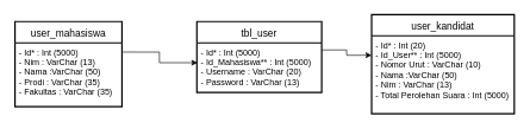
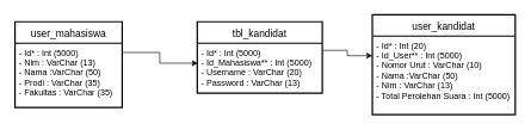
  <mxCell id="0" />
  <mxCell id="1" parent="0" />
  <mxCell id="2" value="user_kandidat" style="swimlane;childLayout=stackLayout;horizontal=1;startSize=30;horizontalStack=0;rounded=1;fontSize=14;fontStyle=0;strokeWidth=2;resizeParent=0;resizeLast=1;shadow=0;dashed=0;align=center;arcSize=0;" vertex="1" parent="1"><mxGeometry x="520" y="20" width="200" height="140" as="geometry" /></mxCell>
  <mxCell id="3" value="- Id* : Int (20)&#10;- Id_User** : Int (5000)&#10;- Nomor Urut : VarChar (10)&#10;- Nama :VarChar (50)&#10;- Nim : VarChar (13)&#10;- Total Perolehan Suara : Int (5000)&#10;" style="align=left;strokeColor=none;fillColor=none;spacingLeft=4;fontSize=12;verticalAlign=top;resizable=0;rotatable=0;part=1;" vertex="1" parent="2"><mxGeometry y="30" width="200" height="110" as="geometry" /></mxCell>
  <mxCell id="4" style="edgeStyle=orthogonalEdgeStyle;rounded=0;orthogonalLoop=1;jettySize=auto;html=1;entryX=0.005;entryY=0.4;entryDx=0;entryDy=0;entryPerimeter=0;exitX=1.007;exitY=0.144;exitDx=0;exitDy=0;exitPerimeter=0;" edge="1" parent="1" source="9" target="7"><mxGeometry relative="1" as="geometry"><mxPoint x="190" y="88" as="sourcePoint" /></mxGeometry></mxCell>
  <mxCell id="5" style="edgeStyle=orthogonalEdgeStyle;rounded=0;orthogonalLoop=1;jettySize=auto;html=1;entryX=0;entryY=0.25;entryDx=0;entryDy=0;exitX=1;exitY=0.143;exitDx=0;exitDy=0;exitPerimeter=0;" edge="1" parent="1" source="7" target="3"><mxGeometry relative="1" as="geometry"><mxPoint x="460" y="78" as="sourcePoint" /></mxGeometry></mxCell>
- <mxCell id="6" value="tbl_user" style="swimlane;childLayout=stackLayout;horizontal=1;startSize=30;horizontalStack=0;rounded=1;fontSize=14;fontStyle=0;strokeWidth=2;resizeParent=0;resizeLast=1;shadow=0;dashed=0;align=center;arcSize=0;" vertex="1" parent="1"><mxGeometry x="275" y="30" width="175" height="100" as="geometry" /></mxCell>
+ <mxCell id="6" value="tbl_kandidat" style="swimlane;childLayout=stackLayout;horizontal=1;startSize=30;horizontalStack=0;rounded=1;fontSize=14;fontStyle=0;strokeWidth=2;resizeParent=0;resizeLast=1;shadow=0;dashed=0;align=center;arcSize=0;" vertex="1" parent="1"><mxGeometry x="275" y="30" width="175" height="100" as="geometry" /></mxCell>
  <mxCell id="7" value="- Id* : Int (5000)&#10;- Id_Mahasiswa** : Int (5000)&#10;- Username : VarChar (20)&#10;- Password : VarChar (13)&#10;" style="align=left;strokeColor=none;fillColor=none;spacingLeft=4;fontSize=12;verticalAlign=top;resizable=0;rotatable=0;part=1;fontStyle=0" vertex="1" parent="6"><mxGeometry y="30" width="175" height="70" as="geometry" /></mxCell>
  <mxCell id="8" value="user_mahasiswa" style="swimlane;childLayout=stackLayout;horizontal=1;startSize=30;horizontalStack=0;rounded=1;fontSize=14;fontStyle=0;strokeWidth=2;resizeParent=0;resizeLast=1;shadow=0;dashed=0;align=center;arcSize=0;" vertex="1" parent="1"><mxGeometry x="20" y="30" width="150" height="120" as="geometry" /></mxCell>
  <mxCell id="9" value="- Id* : Int (5000)&#10;- Nim : VarChar (13)&#10;- Nama :VarChar (50)&#10;- Prodi : VarChar (35)&#10;- Fakultas : VarChar (35)" style="align=left;strokeColor=none;fillColor=none;spacingLeft=4;fontSize=12;verticalAlign=top;resizable=0;rotatable=0;part=1;fontStyle=0" vertex="1" parent="8"><mxGeometry y="30" width="150" height="90" as="geometry" /></mxCell>
